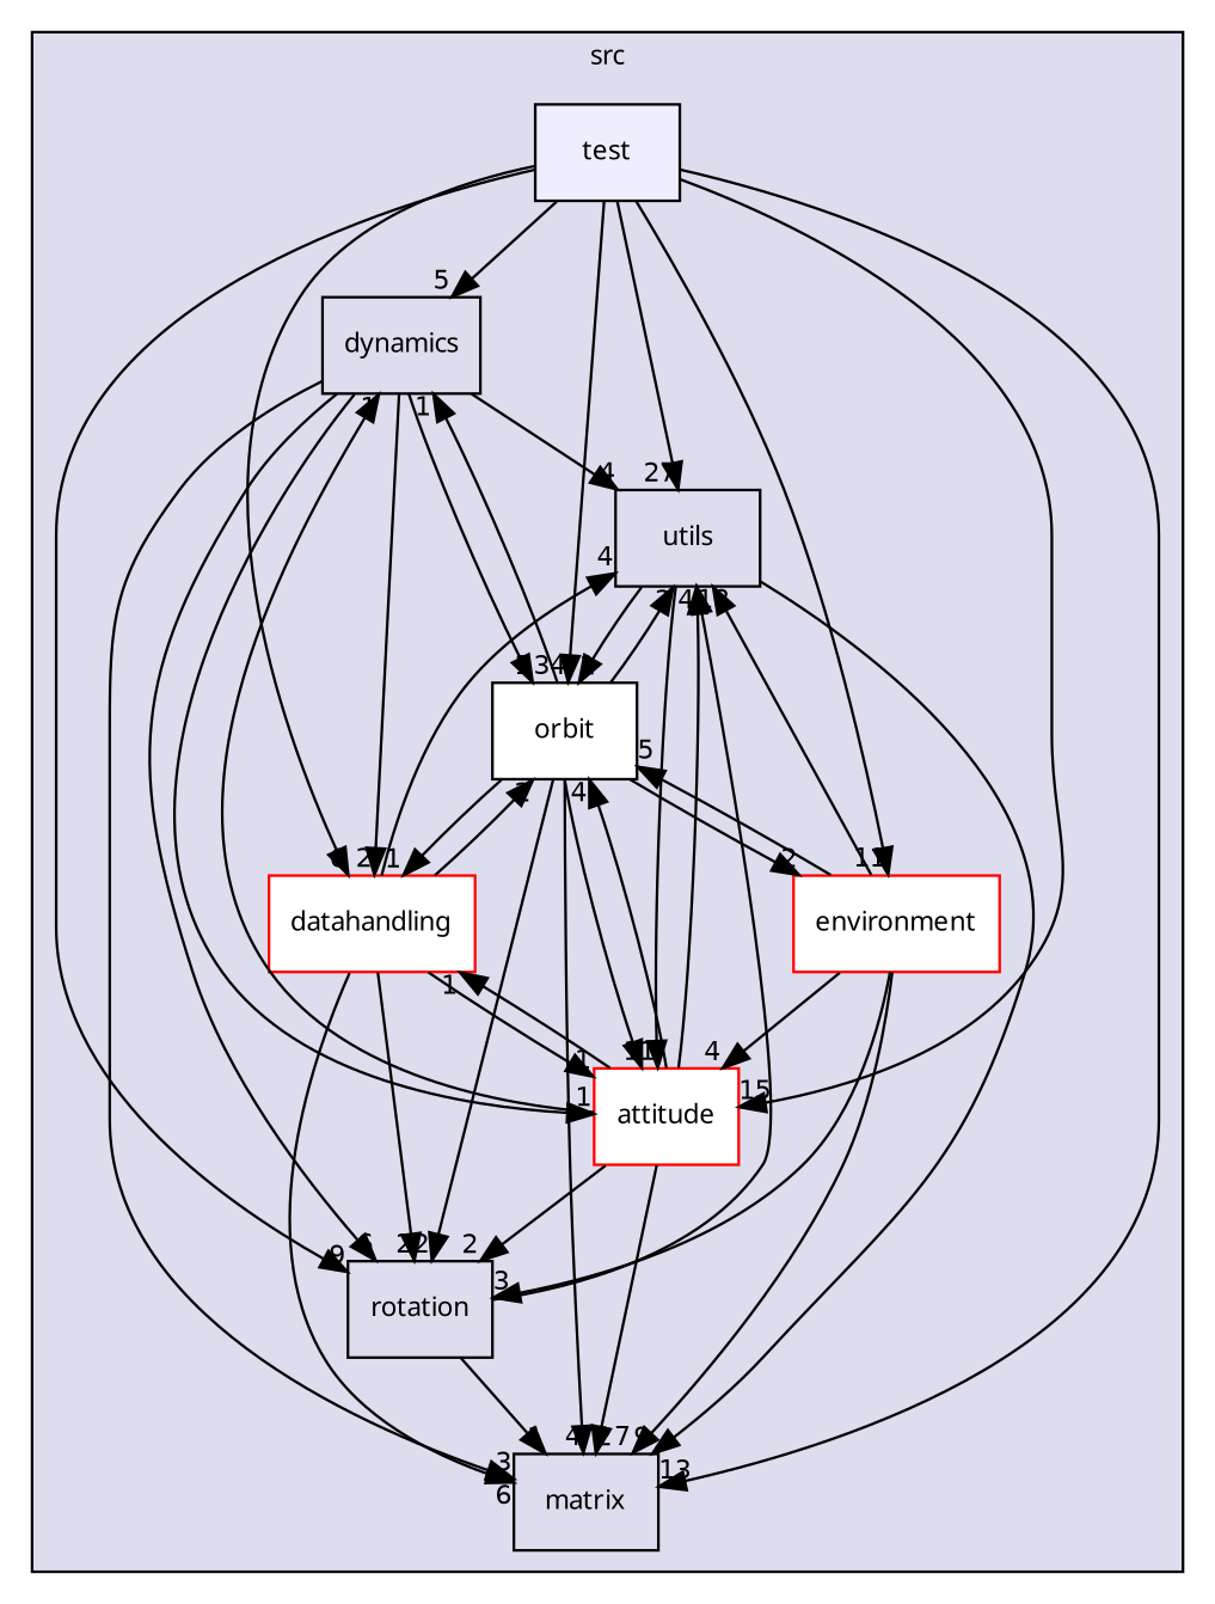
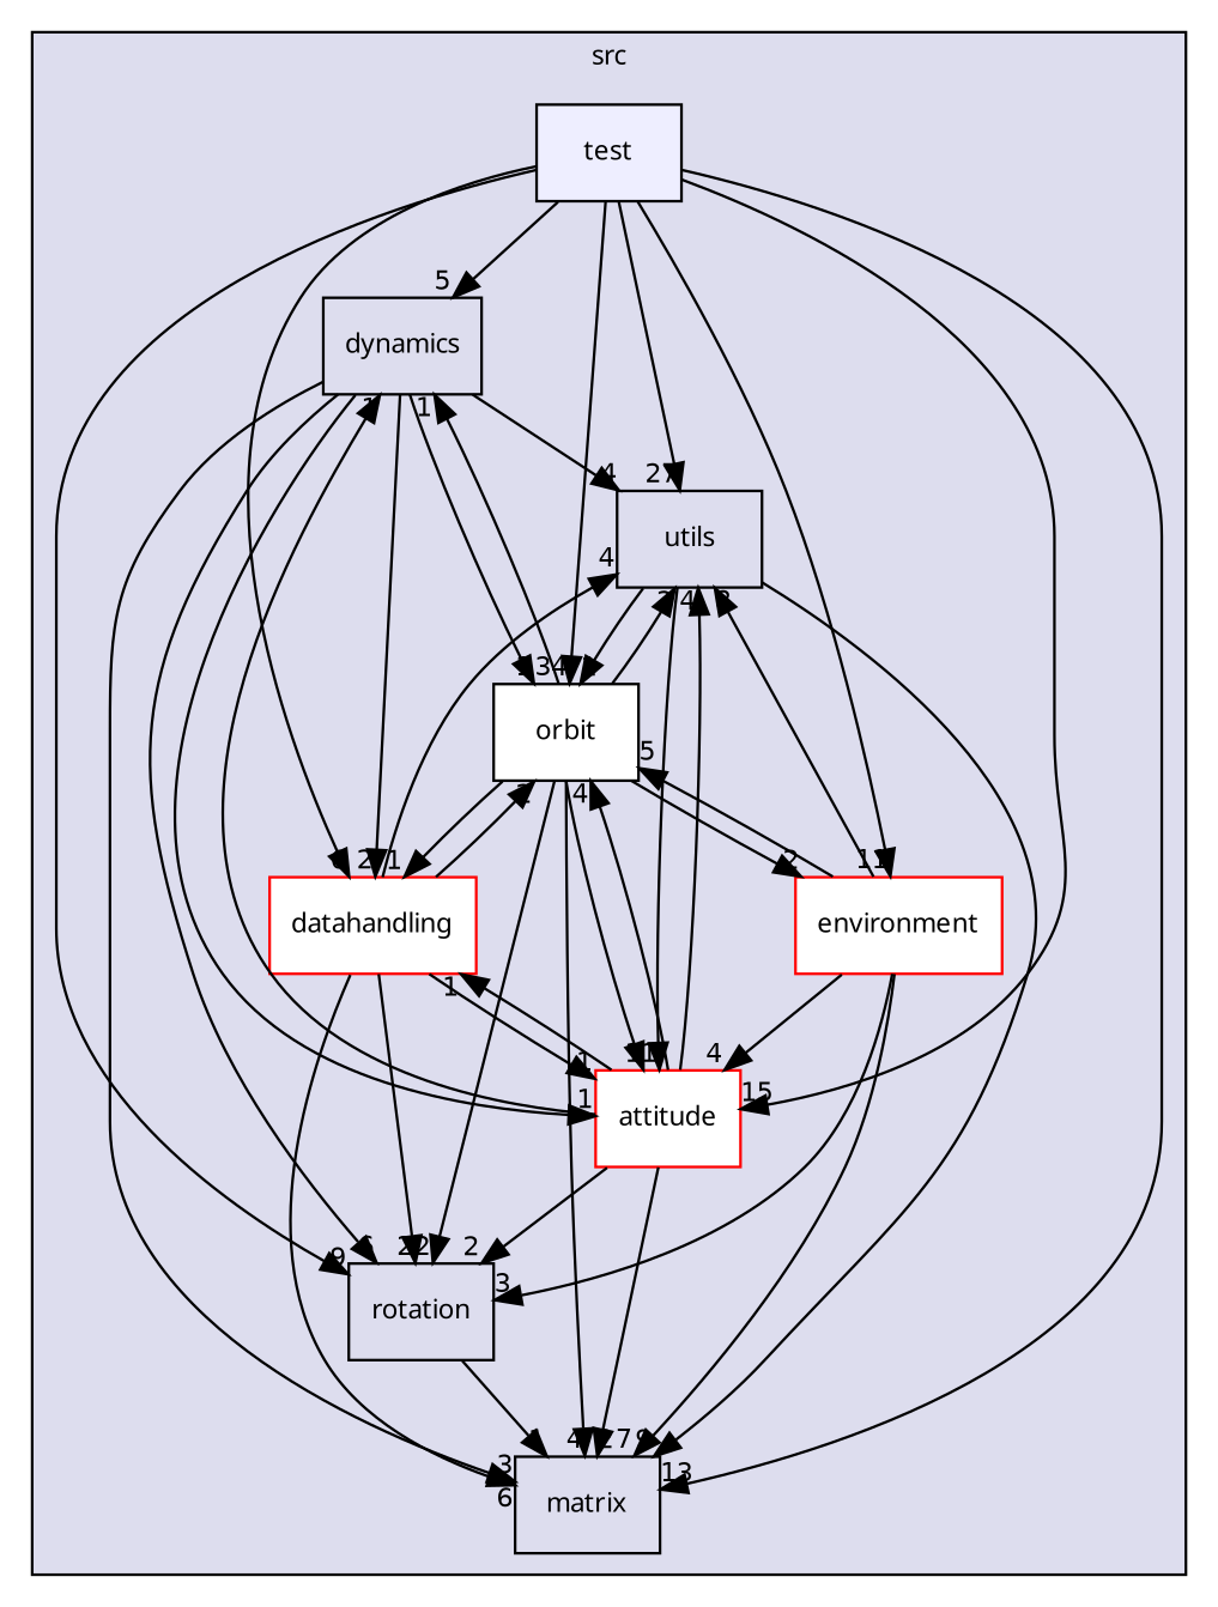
  digraph {
    compound=true
    fontname="Noto Sans"
    node [fontname="Noto Sans" fontsize=10 shape=box style=filled]
    edge [fontname="Noto Sans" headlabel=1 labeldistance=1.5 labelfontname=Helvetica labelfontsize=10]
    n1 [label=dynamics style=""]
    n2 [label=utils style=""]
    n3 [color=black fillcolor=white label=orbit]
    n4 [label=matrix style=""]
    n5 [color=red fillcolor=white label=environment]
    n6 [color=red fillcolor=white label=attitude]
    n7 [color=red fillcolor=white label=datahandling]
    n8 [label=rotation style=""]
    n9 [fillcolor="#eeeeff" label=test pencolor=black]
    subgraph cluster_1 {
      bgcolor="#ddddee"
      fontsize=10
      label=src
      pencolor=black
      n1
      n2
      n3
      n4
      n5
      n6
      n7
      n8
      n9
    }
    n1 -> n2 [headlabel=4]
    n1 -> n3
    n1 -> n4 [headlabel=3]
    n1 -> n6
    n1 -> n7 [headlabel=2]
    n1 -> n8 [headlabel=6]
    n2 -> n3
    n2 -> n4 [headlabel=9]
    n2 -> n6
    n3 -> n1
    n3 -> n2 [headlabel=3]
    n3 -> n4 [headlabel=4]
    n3 -> n5 [headlabel=2]
    n3 -> n6
    n3 -> n7
    n3 -> n8 [headlabel=2]
    n5 -> n2 [headlabel=8]
    n5 -> n3 [headlabel=5]
    n5 -> n4 [headlabel=7]
    n5 -> n6 [headlabel=4]
    n5 -> n8 [headlabel=3]
    n6 -> n1
    n6 -> n2 [headlabel=4]
    n6 -> n3 [headlabel=4]
    n6 -> n4 [headlabel=2]
    n6 -> n7
    n6 -> n8 [headlabel=2]
    n7 -> n2 [headlabel=4]
    n7 -> n3 [headlabel=2]
    n7 -> n4 [headlabel=6]
    n7 -> n6
    n7 -> n8 [headlabel=2]
-   n8 -> n2
    n8 -> n4
    n9 -> n1 [headlabel=5]
    n9 -> n2 [headlabel=27]
    n9 -> n3 [headlabel=34]
    n9 -> n4 [headlabel=13]
    n9 -> n5 [headlabel=11]
    n9 -> n6 [headlabel=15]
    n9 -> n7 [headlabel=6]
    n9 -> n8 [headlabel=9]
  }
